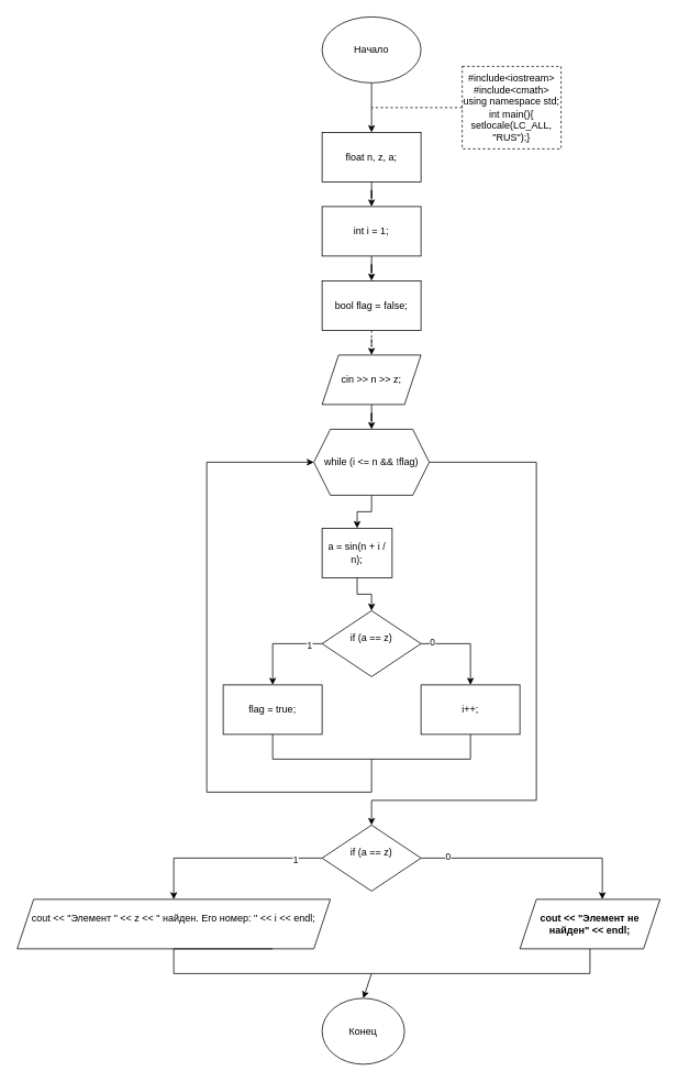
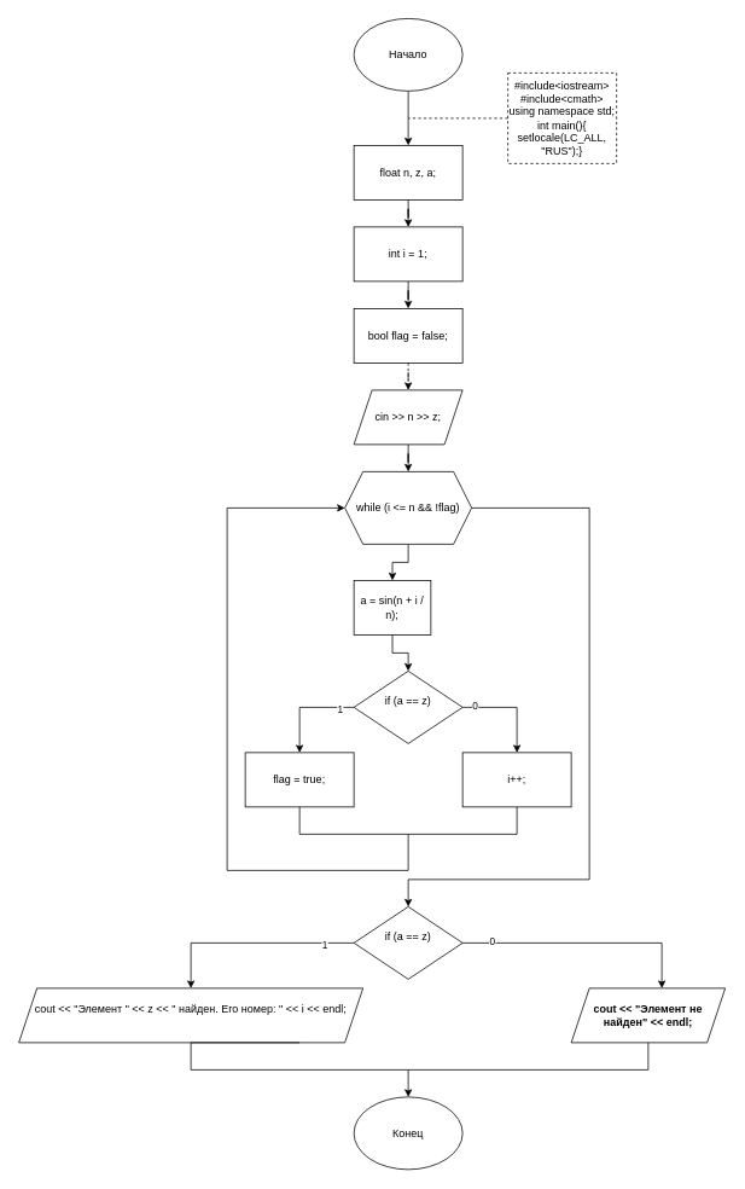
  <mxCell id="0" />
  <mxCell id="1" parent="0" />
  <mxCell id="2" value="" style="edgeStyle=orthogonalEdgeStyle;rounded=0;orthogonalLoop=1;jettySize=auto;html=1;" edge="1" parent="1" source="3" target="5"><mxGeometry relative="1" as="geometry" /></mxCell>
  <mxCell id="3" value="Начало" style="ellipse;whiteSpace=wrap;html=1;" vertex="1" parent="1"><mxGeometry x="390" y="20" width="120" height="80" as="geometry" /></mxCell>
  <mxCell id="4" value="" style="edgeStyle=orthogonalEdgeStyle;rounded=0;orthogonalLoop=1;jettySize=auto;html=1;" edge="1" parent="1" source="5" target="15"><mxGeometry relative="1" as="geometry" /></mxCell>
  <mxCell id="5" value="&lt;span&gt;&#09;&lt;/span&gt;float n, z, a;" style="rounded=0;whiteSpace=wrap;html=1;align=center;" vertex="1" parent="1"><mxGeometry x="390" y="160" width="120" height="60" as="geometry" /></mxCell>
  <mxCell id="6" value="&lt;div&gt;#include&amp;lt;iostream&amp;gt;&lt;/div&gt;&lt;div&gt;#include&amp;lt;cmath&amp;gt;&lt;br&gt;&lt;/div&gt;&lt;div&gt;using namespace std;&lt;/div&gt;&lt;div&gt;int main(){&lt;/div&gt;setlocale(LC_ALL, &quot;RUS&quot;);}" style="rounded=0;whiteSpace=wrap;html=1;dashed=1;" vertex="1" parent="1"><mxGeometry x="560" y="80" width="120" height="100" as="geometry" /></mxCell>
  <mxCell id="7" value="" style="endArrow=none;dashed=1;html=1;rounded=0;exitX=0;exitY=0.5;exitDx=0;exitDy=0;" edge="1" parent="1" source="6"><mxGeometry width="50" height="50" relative="1" as="geometry"><mxPoint x="440" y="450" as="sourcePoint" /><mxPoint x="450" y="130" as="targetPoint" /></mxGeometry></mxCell>
  <mxCell id="8" value="" style="edgeStyle=orthogonalEdgeStyle;rounded=0;orthogonalLoop=1;jettySize=auto;html=1;" edge="1" parent="1" source="10" target="12"><mxGeometry relative="1" as="geometry" /></mxCell>
  <mxCell id="9" style="edgeStyle=orthogonalEdgeStyle;rounded=0;orthogonalLoop=1;jettySize=auto;html=1;entryX=0.5;entryY=0;entryDx=0;entryDy=0;" edge="1" parent="1" source="10" target="33"><mxGeometry relative="1" as="geometry"><Array as="points"><mxPoint x="650" y="560" /><mxPoint x="650" y="970" /><mxPoint x="450" y="970" /></Array></mxGeometry></mxCell>
  <mxCell id="10" value="&lt;span&gt;&#09;&lt;/span&gt;while (i &amp;lt;= n &amp;amp;&amp;amp; !flag)" style="shape=hexagon;perimeter=hexagonPerimeter2;whiteSpace=wrap;html=1;fixedSize=1;" vertex="1" parent="1"><mxGeometry x="380" y="520" width="140" height="80" as="geometry" /></mxCell>
  <mxCell id="11" value="" style="edgeStyle=orthogonalEdgeStyle;rounded=0;orthogonalLoop=1;jettySize=auto;html=1;" edge="1" parent="1" source="12" target="24"><mxGeometry relative="1" as="geometry" /></mxCell>
  <mxCell id="12" value="&lt;span&gt;&#09;&#09;&lt;/span&gt;a = sin(n + i / n);" style="rounded=0;whiteSpace=wrap;html=1;" vertex="1" parent="1"><mxGeometry x="390" y="640" width="85" height="60" as="geometry" /></mxCell>
- <mxCell id="13" value="Конец" style="ellipse;whiteSpace=wrap;html=1;" vertex="1" parent="1"><mxGeometry x="390" y="1210" width="100" height="80" as="geometry" /></mxCell>
+ <mxCell id="13" value="Конец" style="ellipse;whiteSpace=wrap;html=1;" vertex="1" parent="1"><mxGeometry x="390" y="1210" width="120" height="80" as="geometry" /></mxCell>
  <mxCell id="14" value="" style="edgeStyle=orthogonalEdgeStyle;rounded=0;orthogonalLoop=1;jettySize=auto;html=1;" edge="1" parent="1" source="15" target="17"><mxGeometry relative="1" as="geometry" /></mxCell>
  <mxCell id="15" value="&lt;span&gt;&#09;&lt;/span&gt;int i = 1;" style="whiteSpace=wrap;html=1;rounded=0;" vertex="1" parent="1"><mxGeometry x="390" y="250" width="120" height="60" as="geometry" /></mxCell>
  <mxCell id="16" value="" style="edgeStyle=orthogonalEdgeStyle;rounded=0;orthogonalLoop=1;jettySize=auto;html=1;dashed=1;" edge="1" parent="1" source="17" target="19"><mxGeometry relative="1" as="geometry" /></mxCell>
  <mxCell id="17" value="&lt;span&gt;&#09;&lt;/span&gt;bool flag = false;" style="whiteSpace=wrap;html=1;rounded=0;" vertex="1" parent="1"><mxGeometry x="390" y="340" width="120" height="60" as="geometry" /></mxCell>
  <mxCell id="18" value="" style="edgeStyle=orthogonalEdgeStyle;rounded=0;orthogonalLoop=1;jettySize=auto;html=1;" edge="1" parent="1" source="19" target="10"><mxGeometry relative="1" as="geometry" /></mxCell>
  <mxCell id="19" value="&lt;span&gt;&#09;&lt;/span&gt;cin &amp;gt;&amp;gt; n &amp;gt;&amp;gt; z;" style="shape=parallelogram;perimeter=parallelogramPerimeter;whiteSpace=wrap;html=1;fixedSize=1;rounded=0;" vertex="1" parent="1"><mxGeometry x="390" y="430" width="120" height="60" as="geometry" /></mxCell>
  <mxCell id="20" value="" style="edgeStyle=orthogonalEdgeStyle;rounded=0;orthogonalLoop=1;jettySize=auto;html=1;exitX=0;exitY=0.5;exitDx=0;exitDy=0;" edge="1" parent="1" source="24" target="25"><mxGeometry relative="1" as="geometry" /></mxCell>
  <mxCell id="21" value="1" style="edgeLabel;html=1;align=center;verticalAlign=middle;resizable=0;points=[];" vertex="1" connectable="0" parent="20"><mxGeometry x="-0.71" y="1" relative="1" as="geometry"><mxPoint as="offset" /></mxGeometry></mxCell>
  <mxCell id="22" value="" style="edgeStyle=orthogonalEdgeStyle;rounded=0;orthogonalLoop=1;jettySize=auto;html=1;exitX=1;exitY=0.5;exitDx=0;exitDy=0;" edge="1" parent="1" source="24" target="26"><mxGeometry relative="1" as="geometry" /></mxCell>
  <mxCell id="23" value="0" style="edgeLabel;html=1;align=center;verticalAlign=middle;resizable=0;points=[];" vertex="1" connectable="0" parent="22"><mxGeometry x="-0.762" y="2" relative="1" as="geometry"><mxPoint as="offset" /></mxGeometry></mxCell>
  <mxCell id="24" value="&lt;div&gt;&lt;span&gt;&#09;&#09;&lt;/span&gt;if (a == z)&lt;/div&gt;&lt;div&gt;&lt;br&gt;&lt;/div&gt;" style="rhombus;whiteSpace=wrap;html=1;" vertex="1" parent="1"><mxGeometry x="390" y="740" width="120" height="80" as="geometry" /></mxCell>
  <mxCell id="25" value="&lt;span&gt;&#09;&#09;&#09;&lt;/span&gt;flag = true;" style="whiteSpace=wrap;html=1;" vertex="1" parent="1"><mxGeometry x="270" y="830" width="120" height="60" as="geometry" /></mxCell>
  <mxCell id="26" value="&lt;span&gt;&#09;&#09;&#09;&lt;/span&gt;i++;" style="whiteSpace=wrap;html=1;" vertex="1" parent="1"><mxGeometry x="510" y="830" width="120" height="60" as="geometry" /></mxCell>
  <mxCell id="27" value="" style="endArrow=none;html=1;rounded=0;exitX=0.5;exitY=1;exitDx=0;exitDy=0;entryX=0.5;entryY=1;entryDx=0;entryDy=0;" edge="1" parent="1" source="25" target="26"><mxGeometry width="50" height="50" relative="1" as="geometry"><mxPoint x="660" y="890" as="sourcePoint" /><mxPoint x="710" y="840" as="targetPoint" /><Array as="points"><mxPoint x="330" y="920" /><mxPoint x="570" y="920" /></Array></mxGeometry></mxCell>
  <mxCell id="28" value="" style="endArrow=classic;html=1;rounded=0;entryX=0;entryY=0.5;entryDx=0;entryDy=0;" edge="1" parent="1" target="10"><mxGeometry width="50" height="50" relative="1" as="geometry"><mxPoint x="450" y="920" as="sourcePoint" /><mxPoint x="710" y="840" as="targetPoint" /><Array as="points"><mxPoint x="450" y="960" /><mxPoint x="250" y="960" /><mxPoint x="250" y="560" /></Array></mxGeometry></mxCell>
  <mxCell id="29" value="" style="edgeStyle=orthogonalEdgeStyle;rounded=0;orthogonalLoop=1;jettySize=auto;html=1;exitX=0;exitY=0.5;exitDx=0;exitDy=0;entryX=0.5;entryY=0;entryDx=0;entryDy=0;" edge="1" parent="1" source="33" target="35"><mxGeometry relative="1" as="geometry"><mxPoint x="330" y="1090" as="targetPoint" /><Array as="points"><mxPoint x="210" y="1040" /></Array></mxGeometry></mxCell>
  <mxCell id="30" value="1" style="edgeLabel;html=1;align=center;verticalAlign=middle;resizable=0;points=[];" vertex="1" connectable="0" parent="29"><mxGeometry x="-0.71" y="1" relative="1" as="geometry"><mxPoint as="offset" /></mxGeometry></mxCell>
  <mxCell id="31" value="" style="edgeStyle=orthogonalEdgeStyle;rounded=0;orthogonalLoop=1;jettySize=auto;html=1;exitX=1;exitY=0.5;exitDx=0;exitDy=0;" edge="1" parent="1" source="33"><mxGeometry relative="1" as="geometry"><mxPoint x="730" y="1090" as="targetPoint" /><Array as="points"><mxPoint x="730" y="1040" /><mxPoint x="730" y="1090" /></Array></mxGeometry></mxCell>
  <mxCell id="32" value="0" style="edgeLabel;html=1;align=center;verticalAlign=middle;resizable=0;points=[];" vertex="1" connectable="0" parent="31"><mxGeometry x="-0.762" y="2" relative="1" as="geometry"><mxPoint as="offset" /></mxGeometry></mxCell>
  <mxCell id="33" value="&lt;div&gt;&lt;span&gt;&#09;&#09;&lt;/span&gt;if (a == z)&lt;/div&gt;&lt;div&gt;&lt;br&gt;&lt;/div&gt;" style="rhombus;whiteSpace=wrap;html=1;" vertex="1" parent="1"><mxGeometry x="390" y="1000" width="120" height="80" as="geometry" /></mxCell>
  <mxCell id="34" value="" style="endArrow=none;html=1;rounded=0;exitX=0.5;exitY=1;exitDx=0;exitDy=0;entryX=0.5;entryY=1;entryDx=0;entryDy=0;startArrow=none;" edge="1" parent="1" source="35" target="37"><mxGeometry width="50" height="50" relative="1" as="geometry"><mxPoint x="330" y="1150" as="sourcePoint" /><mxPoint x="570" y="1150" as="targetPoint" /><Array as="points"><mxPoint x="210" y="1180" /><mxPoint x="715" y="1180" /></Array></mxGeometry></mxCell>
  <mxCell id="35" value="&lt;div&gt;&lt;span&gt;&#09;&#09;&lt;/span&gt;cout &amp;lt;&amp;lt; &quot;Элемент &quot; &amp;lt;&amp;lt; z &amp;lt;&amp;lt; &quot; найден. Его номер: &quot; &amp;lt;&amp;lt; i &amp;lt;&amp;lt; endl;&lt;/div&gt;&lt;div&gt;&lt;br&gt;&lt;/div&gt;" style="shape=parallelogram;perimeter=parallelogramPerimeter;whiteSpace=wrap;html=1;fixedSize=1;" vertex="1" parent="1"><mxGeometry x="20" y="1090" width="380" height="60" as="geometry" /></mxCell>
  <mxCell id="36" value="" style="endArrow=none;html=1;rounded=0;exitX=0.5;exitY=1;exitDx=0;exitDy=0;entryX=0.5;entryY=1;entryDx=0;entryDy=0;" edge="1" parent="1" target="35"><mxGeometry width="50" height="50" relative="1" as="geometry"><mxPoint x="330" y="1150" as="sourcePoint" /><mxPoint x="570" y="1150" as="targetPoint" /><Array as="points" /></mxGeometry></mxCell>
  <mxCell id="37" value="&lt;b&gt;&lt;span&gt;&#09;&#09;&lt;/span&gt;cout &amp;lt;&amp;lt; &quot;Элемент не найден&quot; &amp;lt;&amp;lt; endl;&lt;/b&gt;" style="shape=parallelogram;perimeter=parallelogramPerimeter;whiteSpace=wrap;html=1;fixedSize=1;" vertex="1" parent="1"><mxGeometry x="630" y="1090" width="170" height="60" as="geometry" /></mxCell>
  <mxCell id="38" value="" style="endArrow=classic;html=1;rounded=0;entryX=0.5;entryY=0;entryDx=0;entryDy=0;" edge="1" parent="1" target="13"><mxGeometry width="50" height="50" relative="1" as="geometry"><mxPoint x="450" y="1180" as="sourcePoint" /><mxPoint x="320" y="1150" as="targetPoint" /></mxGeometry></mxCell>
